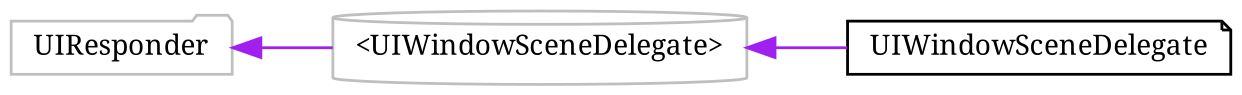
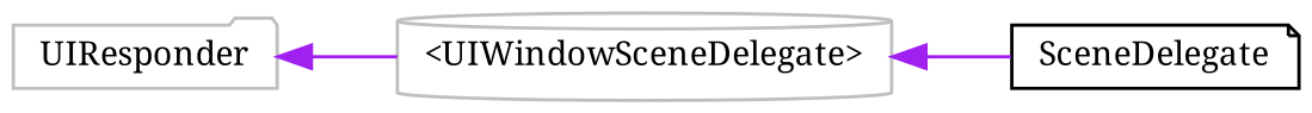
  digraph {
    fontname="Noto Serif"
    rankdir=LR
    node [color=grey75 fillcolor=white fontname="Noto Serif" fontsize=10 style=filled]
    edge [color=purple dir=back fontname="Noto Serif" fontsize=10 labelfontname=Helvetica labelfontsize=10 style=solid]
    n1 [height=0.2 label=UIResponder shape=folder width=0.4]
    n2 [height=0.2 label="\<UIWindowSceneDelegate\>" shape=cylinder width=0.4]
-   n3 [color=black height=0.2 label=UIWindowSceneDelegate shape=note width=0.4]
+   n3 [color=black height=0.2 label=SceneDelegate shape=note width=0.4]
    n1 -> n2
    n2 -> n3
  }
